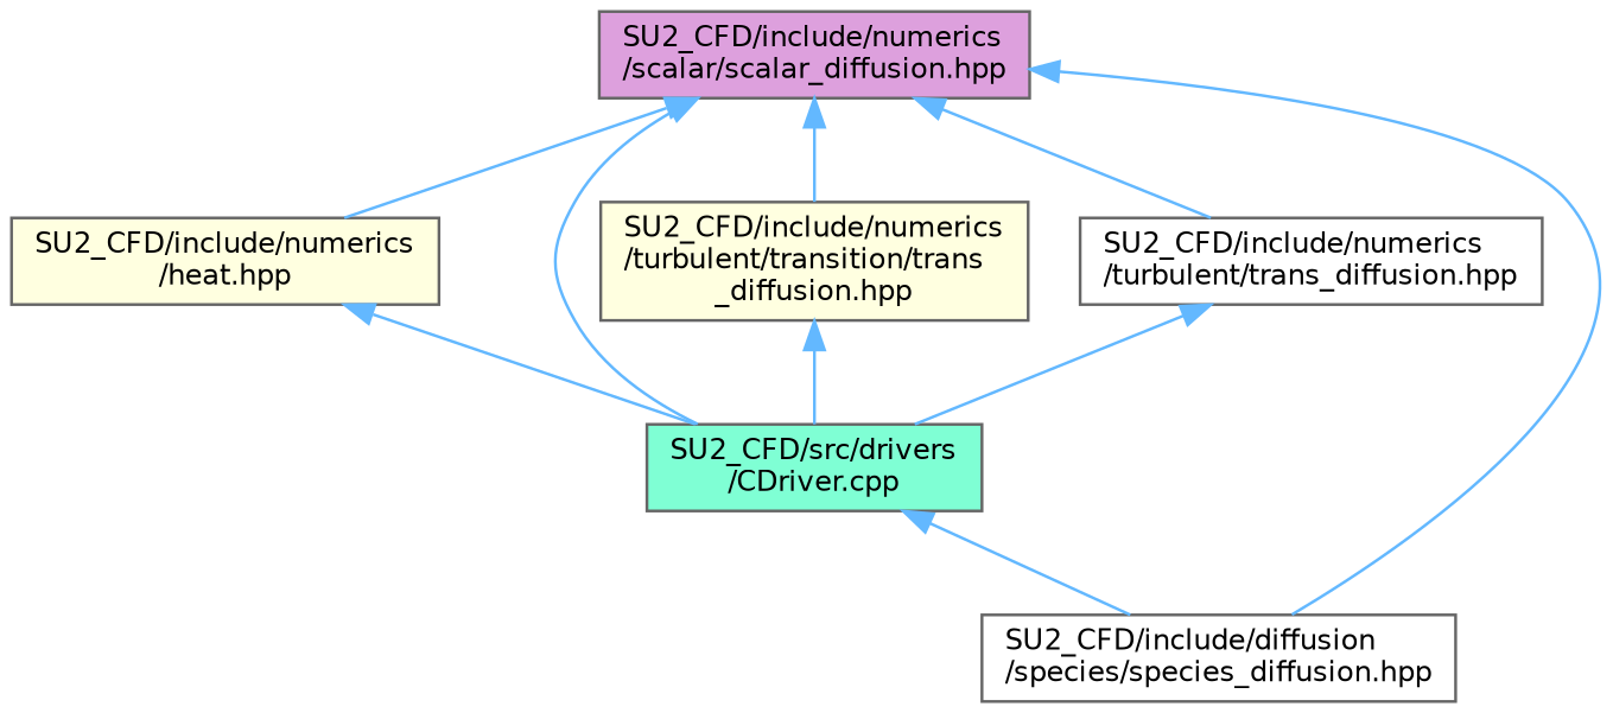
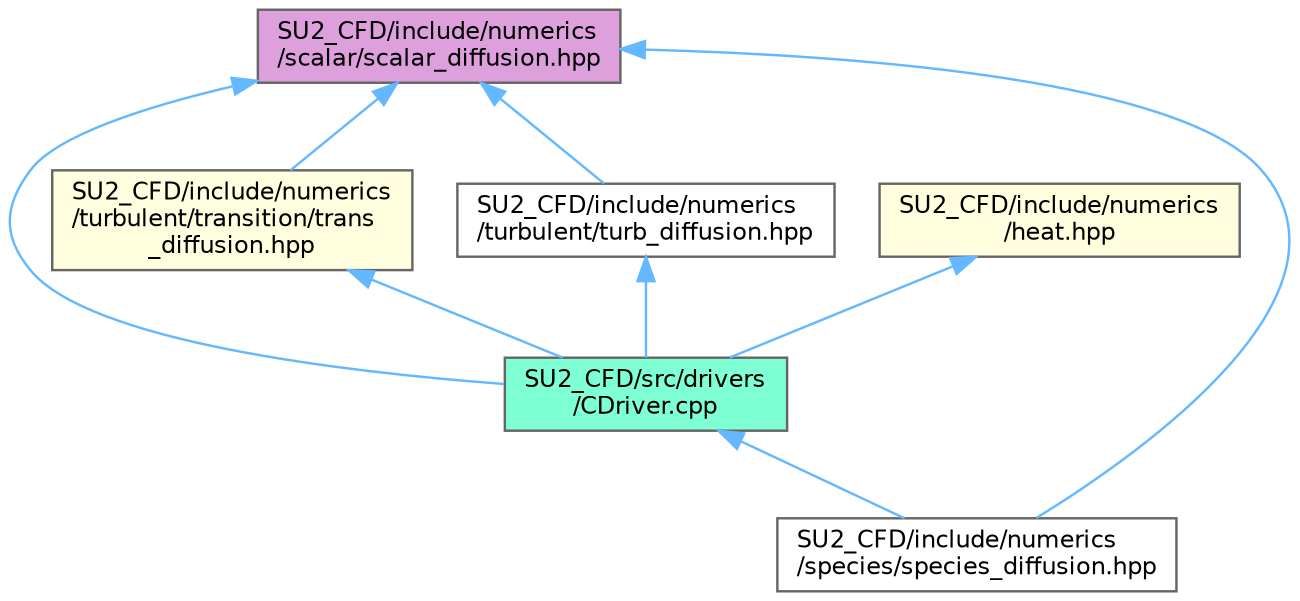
  digraph {
    node [color=grey40 fillcolor=lightyellow fontname=Helvetica fontsize=10 shape=box style=filled]
    edge [color=steelblue1 dir=back fontname=Helvetica fontsize=10 labelfontname=Helvetica labelfontsize=10 style=solid]
    n1 [color=gray40 fillcolor=plum fontcolor=black height=0.2 label="SU2_CFD/include/numerics\l/scalar/scalar_diffusion.hpp" width=0.4]
    n2 [height=0.2 label="SU2_CFD/include/numerics\l/heat.hpp" width=0.4]
    n3 [fillcolor=aquamarine height=0.2 label="SU2_CFD/src/drivers\l/CDriver.cpp" width=0.4]
-   n4 [fillcolor=white height=0.2 label="SU2_CFD/include/diffusion\l/species/species_diffusion.hpp" width=0.4]
+   n4 [fillcolor=white height=0.2 label="SU2_CFD/include/numerics\l/species/species_diffusion.hpp" width=0.4]
    n5 [height=0.2 label="SU2_CFD/include/numerics\l/turbulent/transition/trans\l_diffusion.hpp" width=0.4]
-   n6 [fillcolor=white height=0.2 label="SU2_CFD/include/numerics\l/turbulent/trans_diffusion.hpp" width=0.4]
-   n1 -> n2
+   n6 [fillcolor=white height=0.2 label="SU2_CFD/include/numerics\l/turbulent/turb_diffusion.hpp" width=0.4]
    n1 -> n3
    n1 -> n4
    n1 -> n5
    n1 -> n6
    n2 -> n3
    n3 -> n4
    n5 -> n3
    n6 -> n3
  }
